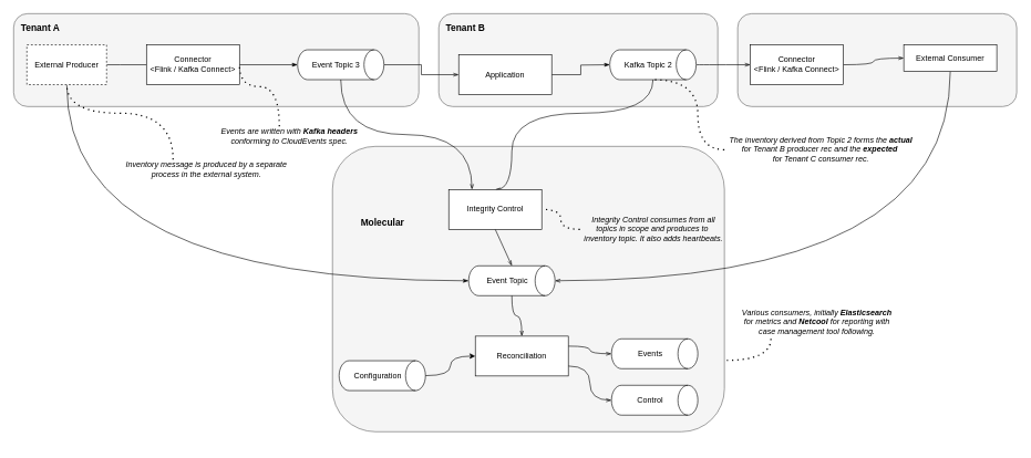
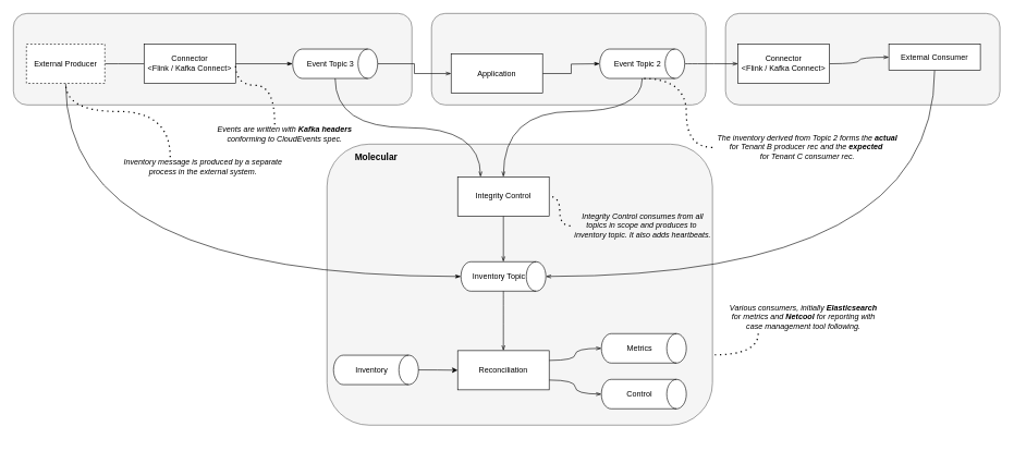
  <mxCell id="0" />
  <mxCell id="1" parent="0" />
  <mxCell id="2" value="" style="rounded=1;whiteSpace=wrap;html=1;fillColor=#f5f5f5;strokeColor=#666666;fontColor=#333333;" parent="1" vertex="1"><mxGeometry x="500" y="220" width="590" height="430" as="geometry" /></mxCell>
  <mxCell id="3" value="" style="rounded=1;whiteSpace=wrap;html=1;fillColor=#f5f5f5;strokeColor=#666666;fontColor=#333333;" parent="1" vertex="1"><mxGeometry x="1110" y="20" width="420" height="140" as="geometry" /></mxCell>
  <mxCell id="4" value="" style="rounded=1;whiteSpace=wrap;html=1;fillColor=#f5f5f5;strokeColor=#666666;fontColor=#333333;" parent="1" vertex="1"><mxGeometry x="660" y="20" width="420" height="140" as="geometry" /></mxCell>
  <mxCell id="5" value="" style="rounded=1;whiteSpace=wrap;html=1;fillColor=#f5f5f5;strokeColor=#666666;fontColor=#333333;" parent="1" vertex="1"><mxGeometry x="20" y="20" width="610" height="140" as="geometry" /></mxCell>
  <mxCell id="6" style="edgeStyle=orthogonalEdgeStyle;rounded=0;orthogonalLoop=1;jettySize=auto;html=1;exitX=1;exitY=0.5;exitDx=0;exitDy=0;entryX=0;entryY=0.5;entryDx=0;entryDy=0;horizontal=0;endArrow=none;endFill=0;" parent="1" source="8" target="10" edge="1"><mxGeometry relative="1" as="geometry"><Array as="points"><mxPoint x="180" y="97" /><mxPoint x="180" y="97" /></Array></mxGeometry></mxCell>
  <mxCell id="7" style="edgeStyle=orthogonalEdgeStyle;rounded=0;orthogonalLoop=1;jettySize=auto;html=1;exitX=0.5;exitY=1;exitDx=0;exitDy=0;entryX=0.5;entryY=1;entryDx=0;entryDy=0;entryPerimeter=0;endArrow=classicThin;endFill=1;curved=1;" parent="1" source="8" target="23" edge="1"><mxGeometry relative="1" as="geometry" /></mxCell>
  <mxCell id="8" value="External Producer" style="rounded=0;whiteSpace=wrap;html=1;dashed=1;" parent="1" vertex="1"><mxGeometry x="40" y="67" width="120" height="60" as="geometry" /></mxCell>
  <mxCell id="9" style="edgeStyle=orthogonalEdgeStyle;rounded=0;orthogonalLoop=1;jettySize=auto;html=1;exitX=1;exitY=0.5;exitDx=0;exitDy=0;entryX=0.5;entryY=1;entryDx=0;entryDy=0;entryPerimeter=0;endArrow=classicThin;endFill=1;" parent="1" source="10" target="13" edge="1"><mxGeometry relative="1" as="geometry" /></mxCell>
  <mxCell id="10" value="Connector&lt;br&gt;&amp;lt;Flink / Kafka Connect&amp;gt;" style="rounded=0;whiteSpace=wrap;html=1;" parent="1" vertex="1"><mxGeometry x="220" y="67" width="140" height="60" as="geometry" /></mxCell>
  <mxCell id="11" style="edgeStyle=orthogonalEdgeStyle;rounded=0;orthogonalLoop=1;jettySize=auto;html=1;exitX=0.5;exitY=0;exitDx=0;exitDy=0;exitPerimeter=0;entryX=0;entryY=0.5;entryDx=0;entryDy=0;endArrow=openThin;endFill=0;" parent="1" source="13" target="17" edge="1"><mxGeometry relative="1" as="geometry" /></mxCell>
  <mxCell id="12" style="rounded=0;orthogonalLoop=1;jettySize=auto;html=1;exitX=1;exitY=0.5;exitDx=0;exitDy=0;exitPerimeter=0;entryX=0.25;entryY=0;entryDx=0;entryDy=0;endArrow=openThin;endFill=0;edgeStyle=orthogonalEdgeStyle;curved=1;" parent="1" source="13" target="26" edge="1"><mxGeometry relative="1" as="geometry" /></mxCell>
  <mxCell id="13" value="" style="shape=cylinder3;whiteSpace=wrap;html=1;boundedLbl=1;backgroundOutline=1;size=15;rotation=90;direction=east;" parent="1" vertex="1"><mxGeometry x="490" y="32" width="45" height="130" as="geometry" /></mxCell>
  <mxCell id="14" value="Event Topic 3" style="text;html=1;align=center;verticalAlign=middle;resizable=0;points=[];autosize=1;" parent="1" vertex="1"><mxGeometry x="460" y="87" width="90" height="20" as="geometry" /></mxCell>
  <mxCell id="15" value="Events are written with &lt;b&gt;Kafka headers&lt;/b&gt; &lt;br&gt;conforming to CloudEvents spec." style="text;align=center;verticalAlign=middle;resizable=0;points=[];autosize=1;labelBorderColor=none;html=1;fontStyle=2" parent="1" vertex="1"><mxGeometry x="325" y="190" width="220" height="30" as="geometry" /></mxCell>
  <mxCell id="16" style="edgeStyle=orthogonalEdgeStyle;rounded=0;orthogonalLoop=1;jettySize=auto;html=1;exitX=1;exitY=0.5;exitDx=0;exitDy=0;entryX=0.5;entryY=1;entryDx=0;entryDy=0;entryPerimeter=0;endArrow=classicThin;endFill=1;" parent="1" source="17" edge="1"><mxGeometry relative="1" as="geometry"><mxPoint x="917.5" y="97" as="targetPoint" /></mxGeometry></mxCell>
  <mxCell id="17" value="Application" style="rounded=0;whiteSpace=wrap;html=1;" parent="1" vertex="1"><mxGeometry x="690" y="82" width="140" height="60" as="geometry" /></mxCell>
  <mxCell id="18" style="edgeStyle=orthogonalEdgeStyle;rounded=0;orthogonalLoop=1;jettySize=auto;html=1;exitX=1;exitY=0.5;exitDx=0;exitDy=0;exitPerimeter=0;entryX=0.5;entryY=0;entryDx=0;entryDy=0;endArrow=openThin;endFill=0;curved=1;" parent="1" source="20" target="26" edge="1"><mxGeometry relative="1" as="geometry"><Array as="points"><mxPoint x="983" y="170" /><mxPoint x="770" y="170" /></Array></mxGeometry></mxCell>
  <mxCell id="19" style="edgeStyle=orthogonalEdgeStyle;curved=1;rounded=0;orthogonalLoop=1;jettySize=auto;html=1;exitX=0.5;exitY=0;exitDx=0;exitDy=0;exitPerimeter=0;endArrow=openThin;endFill=0;entryX=0;entryY=0.5;entryDx=0;entryDy=0;" parent="1" source="20" target="30" edge="1"><mxGeometry relative="1" as="geometry"><mxPoint x="1140" y="95" as="targetPoint" /></mxGeometry></mxCell>
  <mxCell id="20" value="" style="shape=cylinder3;whiteSpace=wrap;html=1;boundedLbl=1;backgroundOutline=1;size=15;rotation=90;direction=east;" parent="1" vertex="1"><mxGeometry x="960" y="32" width="45" height="130" as="geometry" /></mxCell>
- <mxCell id="21" value="Kafka Topic 2" style="text;html=1;align=center;verticalAlign=middle;resizable=0;points=[];autosize=1;" parent="1" vertex="1"><mxGeometry x="930" y="87" width="90" height="20" as="geometry" /></mxCell>
+ <mxCell id="21" value="Event Topic 2" style="text;html=1;align=center;verticalAlign=middle;resizable=0;points=[];autosize=1;" parent="1" vertex="1"><mxGeometry x="930" y="87" width="90" height="20" as="geometry" /></mxCell>
  <mxCell id="22" value="" style="group" parent="1" vertex="1" connectable="0"><mxGeometry x="705" y="400" width="130" height="45" as="geometry" /></mxCell>
  <mxCell id="23" value="" style="shape=cylinder3;whiteSpace=wrap;html=1;boundedLbl=1;backgroundOutline=1;size=15;rotation=90;direction=east;" parent="22" vertex="1"><mxGeometry x="42.5" y="-42.5" width="45" height="130" as="geometry" /></mxCell>
- <mxCell id="24" value="Event Topic" style="text;html=1;align=center;verticalAlign=middle;resizable=0;points=[];autosize=1;" parent="22" vertex="1"><mxGeometry x="7.5" y="12.5" width="100" height="20" as="geometry" /></mxCell>
+ <mxCell id="24" value="Inventory Topic" style="text;html=1;align=center;verticalAlign=middle;resizable=0;points=[];autosize=1;" parent="22" vertex="1"><mxGeometry x="7.5" y="12.5" width="100" height="20" as="geometry" /></mxCell>
  <mxCell id="25" style="edgeStyle=none;rounded=0;orthogonalLoop=1;jettySize=auto;html=1;exitX=0.5;exitY=1;exitDx=0;exitDy=0;entryX=0;entryY=0.5;entryDx=0;entryDy=0;entryPerimeter=0;endArrow=openThin;endFill=0;" parent="1" source="26" target="23" edge="1"><mxGeometry relative="1" as="geometry" /></mxCell>
- <mxCell id="26" value="Integrity Control" style="rounded=0;whiteSpace=wrap;html=1;" parent="1" vertex="1"><mxGeometry x="675" y="285" width="140" height="60" as="geometry" /></mxCell>
+ <mxCell id="26" value="Integrity Control" style="rounded=0;whiteSpace=wrap;html=1;" parent="1" vertex="1"><mxGeometry x="700" y="270" width="140" height="60" as="geometry" /></mxCell>
  <mxCell id="27" value="Integrity Control consumes from all&lt;br&gt;topics in scope and produces to&amp;nbsp;&lt;br&gt;inventory topic. It also adds heartbeats." style="text;align=center;verticalAlign=middle;resizable=0;points=[];autosize=1;labelBorderColor=none;html=1;fontStyle=2" parent="1" vertex="1"><mxGeometry x="872.5" y="320" width="220" height="50" as="geometry" /></mxCell>
  <mxCell id="28" value="" style="endArrow=none;dashed=1;html=1;dashPattern=1 3;strokeWidth=2;entryX=1;entryY=0.5;entryDx=0;entryDy=0;edgeStyle=orthogonalEdgeStyle;curved=1;" parent="1" source="27" target="26" edge="1"><mxGeometry width="50" height="50" relative="1" as="geometry"><mxPoint x="560" y="260" as="sourcePoint" /><mxPoint x="610" y="210" as="targetPoint" /></mxGeometry></mxCell>
  <mxCell id="29" style="edgeStyle=orthogonalEdgeStyle;curved=1;rounded=0;orthogonalLoop=1;jettySize=auto;html=1;exitX=1;exitY=0.5;exitDx=0;exitDy=0;entryX=0;entryY=0.5;entryDx=0;entryDy=0;endArrow=openThin;endFill=0;" parent="1" source="30" target="32" edge="1"><mxGeometry relative="1" as="geometry" /></mxCell>
  <mxCell id="30" value="Connector&lt;br&gt;&amp;lt;Flink / Kafka Connect&amp;gt;" style="rounded=0;whiteSpace=wrap;html=1;" parent="1" vertex="1"><mxGeometry x="1129" y="67" width="140" height="60" as="geometry" /></mxCell>
  <mxCell id="31" style="edgeStyle=orthogonalEdgeStyle;curved=1;rounded=0;orthogonalLoop=1;jettySize=auto;html=1;exitX=0.5;exitY=1;exitDx=0;exitDy=0;entryX=0.5;entryY=0;entryDx=0;entryDy=0;entryPerimeter=0;endArrow=openThin;endFill=0;" parent="1" source="32" target="23" edge="1"><mxGeometry relative="1" as="geometry" /></mxCell>
  <mxCell id="32" value="External Consumer" style="rounded=0;whiteSpace=wrap;html=1;" parent="1" vertex="1"><mxGeometry x="1360" y="67" width="140" height="40" as="geometry" /></mxCell>
- <mxCell id="33" value="&lt;font style=&quot;font-size: 14px&quot;&gt;&lt;b&gt;Molecular&lt;/b&gt;&lt;/font&gt;" style="text;html=1;align=center;verticalAlign=middle;resizable=0;points=[];autosize=1;" parent="1" vertex="1"><mxGeometry x="535" y="325" width="80" height="20" as="geometry" /></mxCell>
- <mxCell id="34" value="&lt;b&gt;&lt;font style=&quot;font-size: 14px&quot;&gt;Tenant A&lt;/font&gt;&lt;/b&gt;" style="text;html=1;align=center;verticalAlign=middle;resizable=0;points=[];autosize=1;" parent="1" vertex="1"><mxGeometry x="25" y="32" width="70" height="20" as="geometry" /></mxCell>
- <mxCell id="35" value="&lt;b&gt;&lt;font style=&quot;font-size: 14px&quot;&gt;Tenant B&lt;/font&gt;&lt;/b&gt;" style="text;html=1;align=center;verticalAlign=middle;resizable=0;points=[];autosize=1;" parent="1" vertex="1"><mxGeometry x="665" y="32" width="70" height="20" as="geometry" /></mxCell>
+ <mxCell id="33" value="&lt;font style=&quot;font-size: 14px&quot;&gt;&lt;b&gt;Molecular&lt;/b&gt;&lt;/font&gt;" style="text;html=1;align=center;verticalAlign=middle;resizable=0;points=[];autosize=1;" parent="1" vertex="1"><mxGeometry x="535" y="230" width="80" height="20" as="geometry" /></mxCell>
  <mxCell id="36" style="edgeStyle=orthogonalEdgeStyle;curved=1;rounded=0;orthogonalLoop=1;jettySize=auto;html=1;exitX=1;exitY=0.25;exitDx=0;exitDy=0;entryX=0.5;entryY=1;entryDx=0;entryDy=0;entryPerimeter=0;endArrow=openThin;endFill=0;" parent="1" source="38" target="44" edge="1"><mxGeometry relative="1" as="geometry" /></mxCell>
  <mxCell id="37" style="edgeStyle=orthogonalEdgeStyle;curved=1;rounded=0;orthogonalLoop=1;jettySize=auto;html=1;exitX=1;exitY=0.75;exitDx=0;exitDy=0;entryX=0.5;entryY=1;entryDx=0;entryDy=0;entryPerimeter=0;endArrow=openThin;endFill=0;" parent="1" source="38" target="41" edge="1"><mxGeometry relative="1" as="geometry" /></mxCell>
- <mxCell id="38" value="Reconciliation" style="rounded=0;whiteSpace=wrap;html=1;" parent="1" vertex="1"><mxGeometry x="715" y="506" width="140" height="60" as="geometry" /></mxCell>
+ <mxCell id="38" value="Reconciliation" style="rounded=0;whiteSpace=wrap;html=1;" parent="1" vertex="1"><mxGeometry x="700" y="536" width="140" height="60" as="geometry" /></mxCell>
  <mxCell id="39" style="edgeStyle=orthogonalEdgeStyle;curved=1;rounded=0;orthogonalLoop=1;jettySize=auto;html=1;exitX=1;exitY=0.5;exitDx=0;exitDy=0;exitPerimeter=0;entryX=0.5;entryY=0;entryDx=0;entryDy=0;endArrow=openThin;endFill=0;" parent="1" source="23" target="38" edge="1"><mxGeometry relative="1" as="geometry" /></mxCell>
  <mxCell id="40" value="" style="group" parent="1" vertex="1" connectable="0"><mxGeometry x="920" y="580" width="130" height="45" as="geometry" /></mxCell>
  <mxCell id="41" value="" style="shape=cylinder3;whiteSpace=wrap;html=1;boundedLbl=1;backgroundOutline=1;size=15;rotation=90;direction=east;" parent="40" vertex="1"><mxGeometry x="42.5" y="-42.5" width="45" height="130" as="geometry" /></mxCell>
  <mxCell id="42" value="Control" style="text;html=1;align=center;verticalAlign=middle;resizable=0;points=[];autosize=1;" parent="40" vertex="1"><mxGeometry x="22.5" y="12.5" width="70" height="20" as="geometry" /></mxCell>
  <mxCell id="43" value="" style="group" parent="1" vertex="1" connectable="0"><mxGeometry x="920" y="510" width="130" height="45" as="geometry" /></mxCell>
  <mxCell id="44" value="" style="shape=cylinder3;whiteSpace=wrap;html=1;boundedLbl=1;backgroundOutline=1;size=15;rotation=90;direction=east;" parent="43" vertex="1"><mxGeometry x="42.5" y="-42.5" width="45" height="130" as="geometry" /></mxCell>
- <mxCell id="45" value="Events" style="text;html=1;align=center;verticalAlign=middle;resizable=0;points=[];autosize=1;" parent="43" vertex="1"><mxGeometry x="32.5" y="12.5" width="50" height="20" as="geometry" /></mxCell>
+ <mxCell id="45" value="Metrics" style="text;html=1;align=center;verticalAlign=middle;resizable=0;points=[];autosize=1;" parent="43" vertex="1"><mxGeometry x="32.5" y="12.5" width="50" height="20" as="geometry" /></mxCell>
  <mxCell id="46" value="Various consumers, initially &lt;b&gt;Elasticsearch &lt;br&gt;&lt;/b&gt;for metrics and &lt;b&gt;Netcool &lt;/b&gt;for reporting with&lt;br&gt;case management tool following." style="text;align=center;verticalAlign=middle;resizable=0;points=[];autosize=1;labelBorderColor=none;html=1;fontStyle=2" parent="1" vertex="1"><mxGeometry x="1109" y="460" width="240" height="50" as="geometry" /></mxCell>
  <mxCell id="47" value="" style="endArrow=none;dashed=1;html=1;dashPattern=1 3;strokeWidth=2;entryX=1;entryY=0.75;entryDx=0;entryDy=0;edgeStyle=orthogonalEdgeStyle;curved=1;" parent="1" source="46" target="2" edge="1"><mxGeometry width="50" height="50" relative="1" as="geometry"><mxPoint x="830" y="380" as="sourcePoint" /><mxPoint x="880" y="330" as="targetPoint" /><Array as="points"><mxPoint x="1160" y="543" /></Array></mxGeometry></mxCell>
  <mxCell id="48" value="" style="endArrow=none;dashed=1;html=1;dashPattern=1 3;strokeWidth=2;entryX=1;entryY=0.5;entryDx=0;entryDy=0;edgeStyle=orthogonalEdgeStyle;curved=1;" parent="1" source="15" target="10" edge="1"><mxGeometry width="50" height="50" relative="1" as="geometry"><mxPoint x="480" y="260" as="sourcePoint" /><mxPoint x="520" y="203" as="targetPoint" /><Array as="points"><mxPoint x="420" y="130" /><mxPoint x="360" y="130" /></Array></mxGeometry></mxCell>
  <mxCell id="49" value="The inventory derived from Topic 2 forms the &lt;b&gt;actual&lt;/b&gt;&lt;br&gt;for Tenant B producer rec and the &lt;b&gt;expected&amp;nbsp;&lt;/b&gt;&lt;br&gt;for Tenant C consumer rec." style="text;align=center;verticalAlign=middle;resizable=0;points=[];autosize=1;labelBorderColor=none;html=1;fontStyle=2" parent="1" vertex="1"><mxGeometry x="1090" y="200" width="290" height="50" as="geometry" /></mxCell>
  <mxCell id="50" value="" style="endArrow=none;dashed=1;html=1;dashPattern=1 3;strokeWidth=2;entryX=1;entryY=0.5;entryDx=0;entryDy=0;entryPerimeter=0;edgeStyle=orthogonalEdgeStyle;curved=1;" parent="1" source="49" target="20" edge="1"><mxGeometry width="50" height="50" relative="1" as="geometry"><mxPoint x="860" y="250" as="sourcePoint" /><mxPoint x="910" y="200" as="targetPoint" /><Array as="points"><mxPoint x="1050" y="225" /><mxPoint x="1050" y="120" /></Array></mxGeometry></mxCell>
  <mxCell id="51" value="Inventory message is produced by a separate&lt;br&gt;process in the external system." style="text;align=center;verticalAlign=middle;resizable=0;points=[];autosize=1;labelBorderColor=none;html=1;fontStyle=2" vertex="1" parent="1"><mxGeometry x="180" y="240" width="260" height="30" as="geometry" /></mxCell>
  <mxCell id="52" value="" style="endArrow=none;dashed=1;html=1;dashPattern=1 3;strokeWidth=2;entryX=0.5;entryY=1;entryDx=0;entryDy=0;edgeStyle=orthogonalEdgeStyle;curved=1;" edge="1" parent="1" source="51" target="8"><mxGeometry width="50" height="50" relative="1" as="geometry"><mxPoint x="280" y="160" as="sourcePoint" /><mxPoint x="330" y="110" as="targetPoint" /><Array as="points"><mxPoint x="260" y="170" /><mxPoint x="100" y="170" /></Array></mxGeometry></mxCell>
  <mxCell id="53" value="" style="group" vertex="1" connectable="0" parent="1"><mxGeometry x="510" y="543" width="130" height="45" as="geometry" /></mxCell>
  <mxCell id="54" value="" style="shape=cylinder3;whiteSpace=wrap;html=1;boundedLbl=1;backgroundOutline=1;size=15;rotation=90;direction=east;" vertex="1" parent="53"><mxGeometry x="42.5" y="-42.5" width="45" height="130" as="geometry" /></mxCell>
- <mxCell id="55" value="Configuration" style="text;html=1;align=center;verticalAlign=middle;resizable=0;points=[];autosize=1;" vertex="1" parent="53"><mxGeometry x="12.5" y="12.5" width="90" height="20" as="geometry" /></mxCell>
+ <mxCell id="55" value="Inventory" style="text;html=1;align=center;verticalAlign=middle;resizable=0;points=[];autosize=1;" vertex="1" parent="53"><mxGeometry x="12.5" y="12.5" width="90" height="20" as="geometry" /></mxCell>
  <mxCell id="56" style="edgeStyle=orthogonalEdgeStyle;curved=1;rounded=0;orthogonalLoop=1;jettySize=auto;html=1;exitX=0.5;exitY=0;exitDx=0;exitDy=0;exitPerimeter=0;entryX=0;entryY=0.5;entryDx=0;entryDy=0;" edge="1" parent="1" source="54" target="38"><mxGeometry relative="1" as="geometry" /></mxCell>
